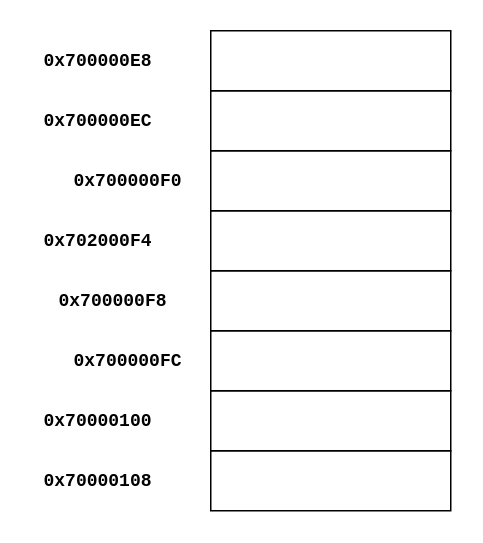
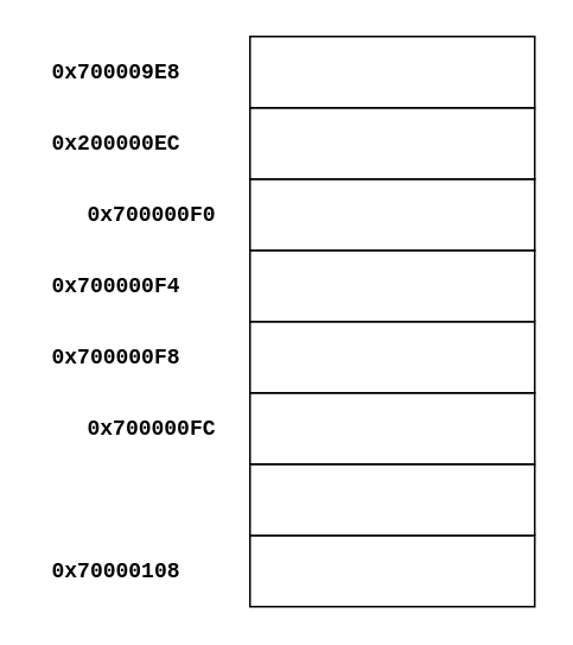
  <mxCell id="0" />
  <mxCell id="1" parent="0" />
  <mxCell id="2" value="" style="rounded=0;whiteSpace=wrap;html=1;" vertex="1" parent="1"><mxGeometry x="140" y="300" width="160" height="40" as="geometry" /></mxCell>
  <mxCell id="3" value="" style="rounded=0;whiteSpace=wrap;html=1;" vertex="1" parent="1"><mxGeometry x="140" y="260" width="160" height="40" as="geometry" /></mxCell>
  <mxCell id="4" value="" style="rounded=0;whiteSpace=wrap;html=1;" vertex="1" parent="1"><mxGeometry x="140" y="220" width="160" height="40" as="geometry" /></mxCell>
  <mxCell id="5" value="" style="rounded=0;whiteSpace=wrap;html=1;" vertex="1" parent="1"><mxGeometry x="140" y="180" width="160" height="40" as="geometry" /></mxCell>
  <mxCell id="6" value="" style="rounded=0;whiteSpace=wrap;html=1;" vertex="1" parent="1"><mxGeometry x="140" y="140" width="160" height="40" as="geometry" /></mxCell>
  <mxCell id="7" value="" style="rounded=0;whiteSpace=wrap;html=1;" vertex="1" parent="1"><mxGeometry x="140" y="100" width="160" height="40" as="geometry" /></mxCell>
  <mxCell id="8" value="" style="rounded=0;whiteSpace=wrap;html=1;" vertex="1" parent="1"><mxGeometry x="140" y="60" width="160" height="40" as="geometry" /></mxCell>
  <mxCell id="9" value="" style="rounded=0;whiteSpace=wrap;html=1;" vertex="1" parent="1"><mxGeometry x="140" y="20" width="160" height="40" as="geometry" /></mxCell>
  <mxCell id="10" value="&lt;b&gt;&lt;font face=&quot;Courier New&quot;&gt;0x70000108&lt;/font&gt;&lt;/b&gt;" style="text;html=1;strokeColor=none;fillColor=none;align=center;verticalAlign=middle;whiteSpace=wrap;rounded=0;" vertex="1" parent="1"><mxGeometry x="20" y="305" width="90" height="30" as="geometry" /></mxCell>
- <mxCell id="11" value="&lt;b&gt;&lt;font face=&quot;Courier New&quot;&gt;0x70000100&lt;/font&gt;&lt;/b&gt;" style="text;html=1;strokeColor=none;fillColor=none;align=center;verticalAlign=middle;whiteSpace=wrap;rounded=0;" vertex="1" parent="1"><mxGeometry x="20" y="265" width="90" height="30" as="geometry" /></mxCell>
  <mxCell id="12" value="&lt;b&gt;&lt;font face=&quot;Courier New&quot;&gt;0x700000FC&lt;/font&gt;&lt;/b&gt;" style="text;html=1;strokeColor=none;fillColor=none;align=center;verticalAlign=middle;whiteSpace=wrap;rounded=0;" vertex="1" parent="1"><mxGeometry x="40" y="225" width="90" height="30" as="geometry" /></mxCell>
- <mxCell id="13" value="&lt;b&gt;&lt;font face=&quot;Courier New&quot;&gt;0x700000F8&lt;/font&gt;&lt;/b&gt;" style="text;html=1;strokeColor=none;fillColor=none;align=center;verticalAlign=middle;whiteSpace=wrap;rounded=0;" vertex="1" parent="1"><mxGeometry x="30" y="185" width="90" height="30" as="geometry" /></mxCell>
- <mxCell id="14" value="&lt;b&gt;&lt;font face=&quot;Courier New&quot;&gt;0x702000F4&lt;/font&gt;&lt;/b&gt;" style="text;html=1;strokeColor=none;fillColor=none;align=center;verticalAlign=middle;whiteSpace=wrap;rounded=0;" vertex="1" parent="1"><mxGeometry x="20" y="145" width="90" height="30" as="geometry" /></mxCell>
+ <mxCell id="13" value="&lt;b&gt;&lt;font face=&quot;Courier New&quot;&gt;0x700000F8&lt;/font&gt;&lt;/b&gt;" style="text;html=1;strokeColor=none;fillColor=none;align=center;verticalAlign=middle;whiteSpace=wrap;rounded=0;" vertex="1" parent="1"><mxGeometry x="20" y="185" width="90" height="30" as="geometry" /></mxCell>
+ <mxCell id="14" value="&lt;b&gt;&lt;font face=&quot;Courier New&quot;&gt;0x700000F4&lt;/font&gt;&lt;/b&gt;" style="text;html=1;strokeColor=none;fillColor=none;align=center;verticalAlign=middle;whiteSpace=wrap;rounded=0;" vertex="1" parent="1"><mxGeometry x="20" y="145" width="90" height="30" as="geometry" /></mxCell>
  <mxCell id="15" value="&lt;b&gt;&lt;font face=&quot;Courier New&quot;&gt;0x700000F0&lt;/font&gt;&lt;/b&gt;" style="text;html=1;strokeColor=none;fillColor=none;align=center;verticalAlign=middle;whiteSpace=wrap;rounded=0;" vertex="1" parent="1"><mxGeometry x="40" y="105" width="90" height="30" as="geometry" /></mxCell>
- <mxCell id="16" value="&lt;b&gt;&lt;font face=&quot;Courier New&quot;&gt;0x700000EC&lt;/font&gt;&lt;/b&gt;" style="text;html=1;strokeColor=none;fillColor=none;align=center;verticalAlign=middle;whiteSpace=wrap;rounded=0;" vertex="1" parent="1"><mxGeometry x="20" y="65" width="90" height="30" as="geometry" /></mxCell>
- <mxCell id="17" value="&lt;b&gt;&lt;font face=&quot;Courier New&quot;&gt;0x700000E8&lt;/font&gt;&lt;/b&gt;" style="text;html=1;strokeColor=none;fillColor=none;align=center;verticalAlign=middle;whiteSpace=wrap;rounded=0;" vertex="1" parent="1"><mxGeometry x="20" y="25" width="90" height="30" as="geometry" /></mxCell>
+ <mxCell id="16" value="&lt;b&gt;&lt;font face=&quot;Courier New&quot;&gt;0x200000EC&lt;/font&gt;&lt;/b&gt;" style="text;html=1;strokeColor=none;fillColor=none;align=center;verticalAlign=middle;whiteSpace=wrap;rounded=0;" vertex="1" parent="1"><mxGeometry x="20" y="65" width="90" height="30" as="geometry" /></mxCell>
+ <mxCell id="17" value="&lt;b&gt;&lt;font face=&quot;Courier New&quot;&gt;0x700009E8&lt;/font&gt;&lt;/b&gt;" style="text;html=1;strokeColor=none;fillColor=none;align=center;verticalAlign=middle;whiteSpace=wrap;rounded=0;" vertex="1" parent="1"><mxGeometry x="20" y="25" width="90" height="30" as="geometry" /></mxCell>
